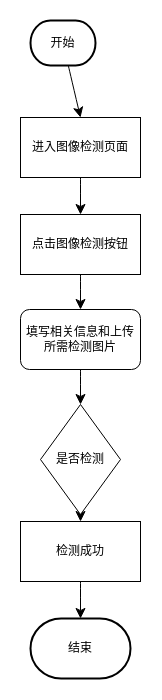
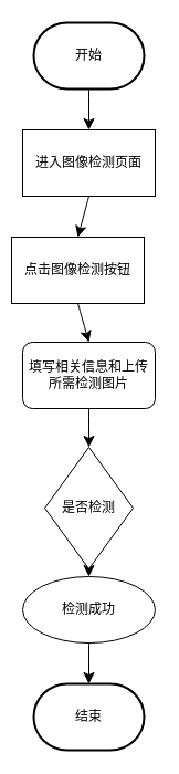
  <mxCell id="0" />
  <mxCell id="1" parent="0" />
  <mxCell id="2" style="edgeStyle=none;curved=1;rounded=0;orthogonalLoop=1;jettySize=auto;html=1;entryX=0.5;entryY=0;entryDx=0;entryDy=0;fontSize=12;startSize=8;endSize=8;" edge="1" parent="1" source="3" target="5"><mxGeometry relative="1" as="geometry" /></mxCell>
- <mxCell id="3" value="开始" style="strokeWidth=2;html=1;shape=mxgraph.flowchart.terminator;whiteSpace=wrap;" vertex="1" parent="1"><mxGeometry x="30" y="20" width="65" height="45" as="geometry" /></mxCell>
+ <mxCell id="3" value="开始" style="strokeWidth=2;html=1;shape=mxgraph.flowchart.terminator;whiteSpace=wrap;" vertex="1" parent="1"><mxGeometry x="30" y="20" width="100" height="60" as="geometry" /></mxCell>
  <mxCell id="4" style="edgeStyle=none;curved=1;rounded=0;orthogonalLoop=1;jettySize=auto;html=1;exitX=0.5;exitY=1;exitDx=0;exitDy=0;entryX=0.5;entryY=0;entryDx=0;entryDy=0;fontSize=12;startSize=8;endSize=8;" edge="1" parent="1" source="5" target="7"><mxGeometry relative="1" as="geometry" /></mxCell>
  <mxCell id="5" value="进入图像检测页面" style="rounded=0;whiteSpace=wrap;html=1;" vertex="1" parent="1"><mxGeometry x="20" y="117" width="120" height="60" as="geometry" /></mxCell>
  <mxCell id="6" style="edgeStyle=none;curved=1;rounded=0;orthogonalLoop=1;jettySize=auto;html=1;exitX=0.5;exitY=1;exitDx=0;exitDy=0;entryX=0.5;entryY=0;entryDx=0;entryDy=0;fontSize=12;startSize=8;endSize=8;" edge="1" parent="1" source="7" target="13"><mxGeometry relative="1" as="geometry" /></mxCell>
- <mxCell id="7" value="点击图像检测按钮" style="rounded=0;whiteSpace=wrap;html=1;" vertex="1" parent="1"><mxGeometry x="20" y="214" width="120" height="60" as="geometry" /></mxCell>
+ <mxCell id="7" value="点击图像检测按钮" style="rounded=0;whiteSpace=wrap;html=1;" vertex="1" parent="1"><mxGeometry x="10" y="214" width="120" height="60" as="geometry" /></mxCell>
  <mxCell id="8" style="edgeStyle=none;curved=1;rounded=0;orthogonalLoop=1;jettySize=auto;html=1;exitX=0.5;exitY=1;exitDx=0;exitDy=0;entryX=0.5;entryY=0;entryDx=0;entryDy=0;fontSize=12;startSize=8;endSize=8;" edge="1" parent="1" source="9" target="10"><mxGeometry relative="1" as="geometry" /></mxCell>
  <mxCell id="9" value="是否检测" style="rhombus;whiteSpace=wrap;html=1;" vertex="1" parent="1"><mxGeometry x="40" y="404" width="80" height="110" as="geometry" /></mxCell>
- <mxCell id="10" value="检测成功" style="rounded=0;whiteSpace=wrap;html=1;" vertex="1" parent="1"><mxGeometry x="20" y="521" width="120" height="60" as="geometry" /></mxCell>
+ <mxCell id="10" value="检测成功" style="ellipse;whiteSpace=wrap;html=1;" vertex="1" parent="1"><mxGeometry x="20" y="521" width="120" height="60" as="geometry" /></mxCell>
  <mxCell id="11" value="结束" style="strokeWidth=2;html=1;shape=mxgraph.flowchart.terminator;whiteSpace=wrap;" vertex="1" parent="1"><mxGeometry x="30" y="618" width="100" height="60" as="geometry" /></mxCell>
  <mxCell id="12" style="edgeStyle=none;curved=1;rounded=0;orthogonalLoop=1;jettySize=auto;html=1;exitX=0.5;exitY=1;exitDx=0;exitDy=0;entryX=0.5;entryY=0;entryDx=0;entryDy=0;fontSize=12;startSize=8;endSize=8;" edge="1" parent="1" source="13" target="9"><mxGeometry relative="1" as="geometry" /></mxCell>
  <mxCell id="13" value="填写相关信息和上传所需检测图片" style="whiteSpace=wrap;html=1;rounded=1;" vertex="1" parent="1"><mxGeometry x="20" y="309" width="120" height="60" as="geometry" /></mxCell>
  <mxCell id="14" style="edgeStyle=none;curved=1;rounded=0;orthogonalLoop=1;jettySize=auto;html=1;exitX=0.5;exitY=1;exitDx=0;exitDy=0;entryX=0.5;entryY=0;entryDx=0;entryDy=0;entryPerimeter=0;fontSize=12;startSize=8;endSize=8;" edge="1" parent="1" source="10" target="11"><mxGeometry relative="1" as="geometry" /></mxCell>
